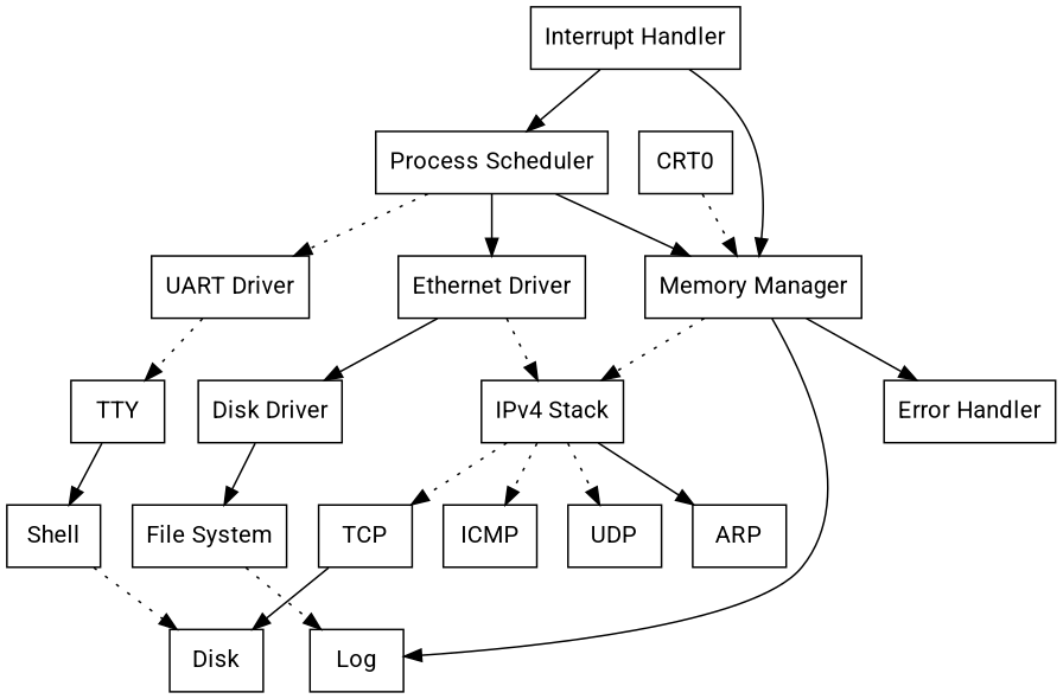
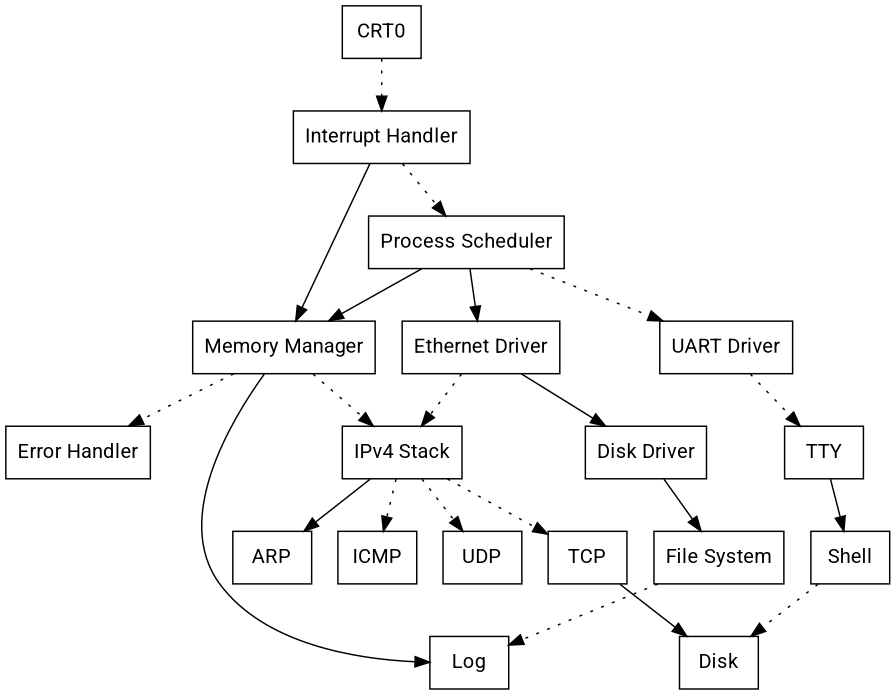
  digraph {
    fontname=Roboto
    node [fontname=Roboto shape=box]
    edge [fontname=Roboto style=solid]
    n1 [label=CRT0]
    n2 [label="Interrupt Handler"]
    n3 [label="Process Scheduler"]
    n4 [label="Memory Manager"]
    n5 [label="UART Driver"]
    n6 [label="Ethernet Driver"]
    n7 [label="IPv4 Stack"]
    n8 [label="Error Handler"]
    n9 [label=Log]
    n10 [label="Disk Driver"]
    n11 [label="File System"]
    n12 [label=TTY]
    n13 [label=Shell]
    n14 [label=TCP]
    n15 [label=UDP]
    n16 [label=ARP]
    n17 [label=ICMP]
    n18 [label=Disk]
-   n1 -> n4 [style=dotted]
-   n2 -> n3
+   n1 -> n2 [style=dotted]
+   n2 -> n3 [style=dotted]
    n2 -> n4
    n3 -> n4
    n3 -> n5 [style=dotted]
    n3 -> n6
    n4 -> n7 [style=dotted]
-   n4 -> n8
+   n4 -> n8 [style=dotted]
    n4 -> n9
    n5 -> n12 [style=dotted]
    n6 -> n7 [style=dotted]
    n6 -> n10
    n7 -> n14 [style=dotted]
    n7 -> n15 [style=dotted]
    n7 -> n16
    n7 -> n17 [style=dotted]
    n10 -> n11
    n11 -> n9 [style=dotted]
    n12 -> n13
    n13 -> n18 [style=dotted]
    n14 -> n18
  }
